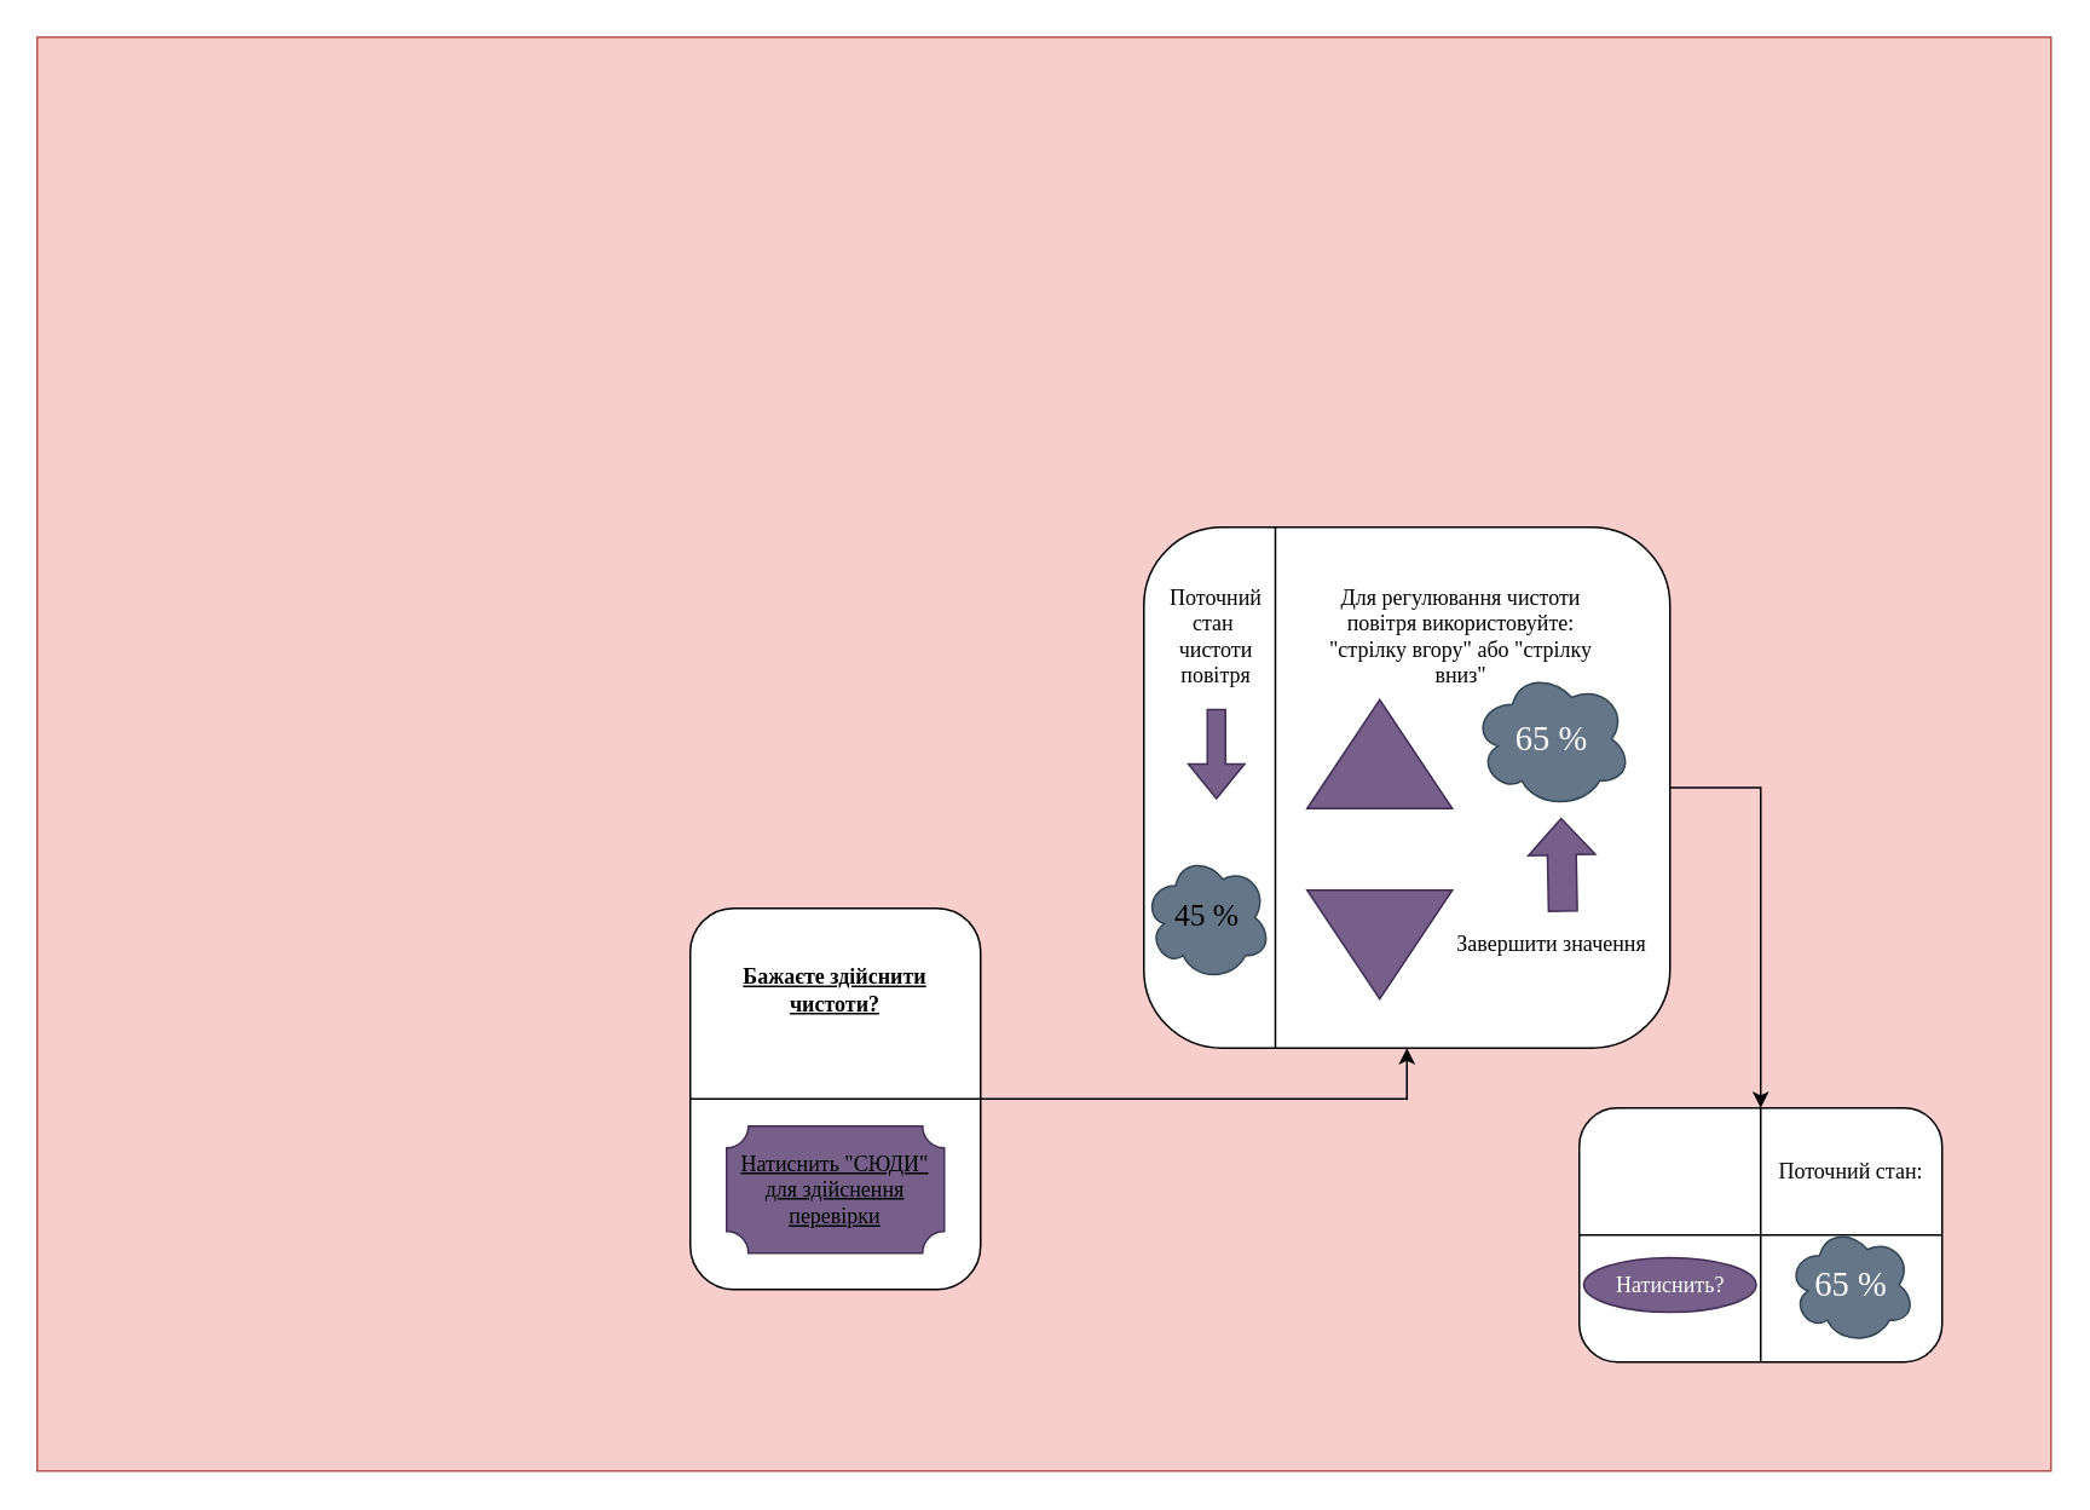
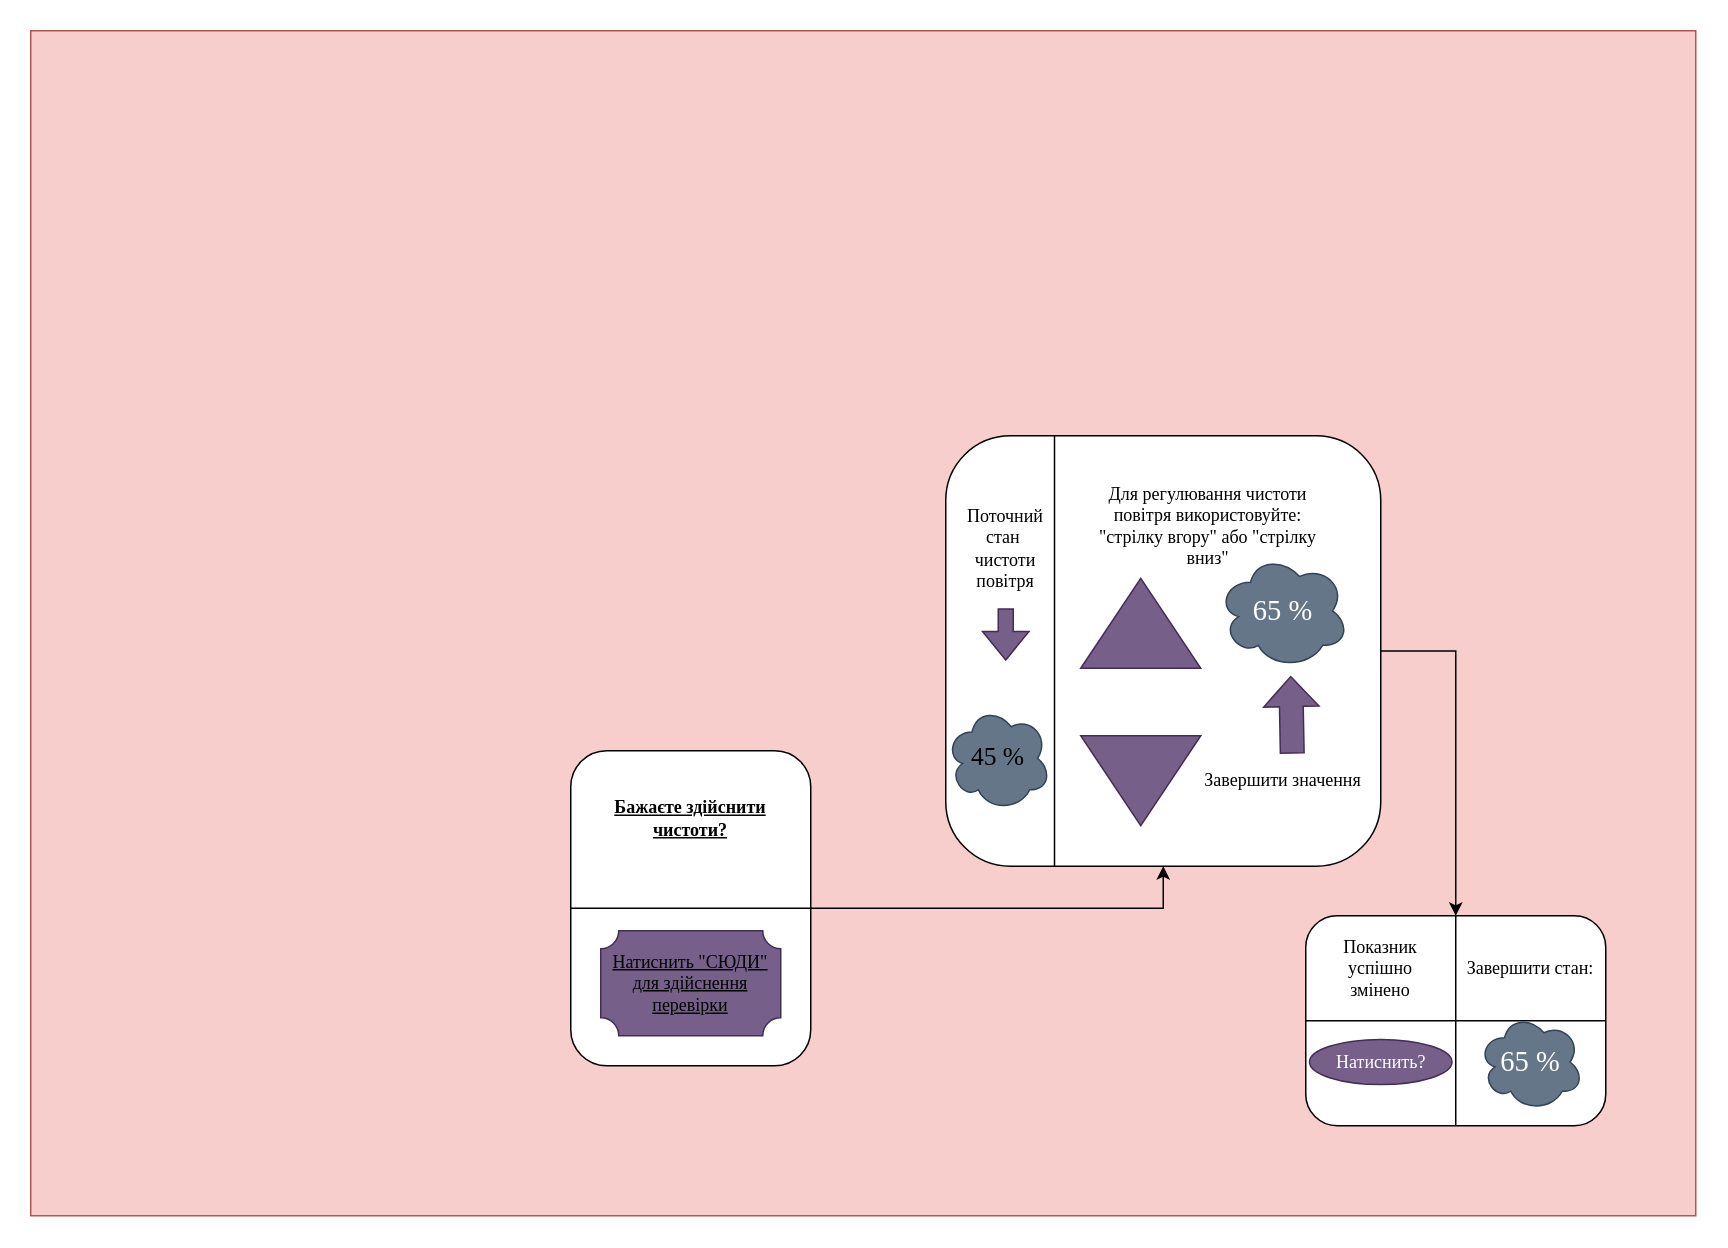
  <mxCell id="0" />
  <mxCell id="1" parent="0" />
  <mxCell id="2" value="" style="rounded=0;whiteSpace=wrap;html=1;fillColor=#f8cecc;strokeColor=#b85450;" parent="1" vertex="1"><mxGeometry x="20" y="20" width="1110" height="790" as="geometry" /></mxCell>
  <mxCell id="3" style="edgeStyle=orthogonalEdgeStyle;rounded=0;orthogonalLoop=1;jettySize=auto;html=1;exitX=1;exitY=0.5;exitDx=0;exitDy=0;entryX=0.5;entryY=1;entryDx=0;entryDy=0;" edge="1" parent="1" source="4" target="10"><mxGeometry relative="1" as="geometry" /></mxCell>
  <mxCell id="4" value="" style="rounded=1;whiteSpace=wrap;html=1;" vertex="1" parent="1"><mxGeometry x="380" y="500" width="160" height="210" as="geometry" /></mxCell>
  <mxCell id="5" value="" style="endArrow=none;html=1;rounded=0;entryX=1;entryY=0.5;entryDx=0;entryDy=0;exitX=0;exitY=0.5;exitDx=0;exitDy=0;" edge="1" parent="1" source="4" target="4"><mxGeometry width="50" height="50" relative="1" as="geometry"><mxPoint x="180" y="560" as="sourcePoint" /><mxPoint x="230" y="510" as="targetPoint" /></mxGeometry></mxCell>
  <mxCell id="6" value="&lt;b&gt;&lt;u&gt;&lt;font face=&quot;Georgia&quot;&gt;Бажаєте здійснити чистоти?&lt;/font&gt;&lt;/u&gt;&lt;/b&gt;" style="text;html=1;strokeColor=none;fillColor=none;align=center;verticalAlign=middle;whiteSpace=wrap;rounded=0;" vertex="1" parent="1"><mxGeometry x="390" y="500" width="140" height="90" as="geometry" /></mxCell>
  <mxCell id="7" value="" style="verticalLabelPosition=bottom;verticalAlign=top;html=1;shape=mxgraph.basic.plaque;dx=6;whiteSpace=wrap;fillColor=#76608a;strokeColor=#432D57;fontColor=#ffffff;" vertex="1" parent="1"><mxGeometry x="400" y="620" width="120" height="70" as="geometry" /></mxCell>
  <mxCell id="8" value="&lt;u style=&quot;border-color: var(--border-color);&quot;&gt;&lt;font face=&quot;Georgia&quot;&gt;Натиснить &quot;СЮДИ&quot; для здійснення перевірки&lt;/font&gt;&lt;/u&gt;" style="text;html=1;strokeColor=none;fillColor=none;align=center;verticalAlign=middle;whiteSpace=wrap;rounded=0;" vertex="1" parent="1"><mxGeometry x="400" y="635" width="120" height="40" as="geometry" /></mxCell>
  <mxCell id="9" style="edgeStyle=orthogonalEdgeStyle;rounded=0;orthogonalLoop=1;jettySize=auto;html=1;exitX=1;exitY=0.5;exitDx=0;exitDy=0;" edge="1" parent="1" source="10" target="22"><mxGeometry relative="1" as="geometry" /></mxCell>
  <mxCell id="10" value="" style="rounded=1;whiteSpace=wrap;html=1;" vertex="1" parent="1"><mxGeometry x="630" y="290" width="290" height="287" as="geometry" /></mxCell>
  <mxCell id="11" value="" style="endArrow=none;html=1;rounded=0;entryX=0.25;entryY=0;entryDx=0;entryDy=0;exitX=0.25;exitY=1;exitDx=0;exitDy=0;" edge="1" parent="1" source="10" target="10"><mxGeometry width="50" height="50" relative="1" as="geometry"><mxPoint x="650" y="480" as="sourcePoint" /><mxPoint x="700" y="430" as="targetPoint" /></mxGeometry></mxCell>
- <mxCell id="12" value="&lt;font face=&quot;Georgia&quot;&gt;Поточний&lt;br&gt;стан&amp;nbsp;&lt;br&gt;чистоти&lt;br&gt;повітря&lt;/font&gt;" style="text;html=1;strokeColor=none;fillColor=none;align=center;verticalAlign=middle;whiteSpace=wrap;rounded=0;" vertex="1" parent="1"><mxGeometry x="640" y="310" width="60" height="80" as="geometry" /></mxCell>
+ <mxCell id="12" value="&lt;font face=&quot;Georgia&quot;&gt;Поточний&lt;br&gt;стан&amp;nbsp;&lt;br&gt;чистоти&lt;br&gt;повітря&lt;/font&gt;" style="text;html=1;strokeColor=none;fillColor=none;align=center;verticalAlign=middle;whiteSpace=wrap;rounded=0;" vertex="1" parent="1"><mxGeometry x="640" y="325" width="60" height="80" as="geometry" /></mxCell>
  <mxCell id="13" value="" style="shape=flexArrow;endArrow=classic;html=1;rounded=0;exitX=0.5;exitY=1;exitDx=0;exitDy=0;fillColor=#76608a;strokeColor=#432D57;" edge="1" parent="1" source="12"><mxGeometry width="50" height="50" relative="1" as="geometry"><mxPoint x="660" y="439.996" as="sourcePoint" /><mxPoint x="670" y="440" as="targetPoint" /></mxGeometry></mxCell>
  <mxCell id="14" value="" style="ellipse;shape=cloud;whiteSpace=wrap;html=1;fillColor=#647687;fontColor=#ffffff;strokeColor=#314354;" vertex="1" parent="1"><mxGeometry x="630" y="470" width="70" height="70" as="geometry" /></mxCell>
  <mxCell id="15" value="&lt;font face=&quot;Georgia&quot; style=&quot;font-size: 17px;&quot;&gt;45 %&lt;/font&gt;" style="text;html=1;strokeColor=none;fillColor=none;align=center;verticalAlign=middle;whiteSpace=wrap;rounded=0;" vertex="1" parent="1"><mxGeometry x="635" y="490" width="60" height="30" as="geometry" /></mxCell>
  <mxCell id="16" value="&lt;font face=&quot;Georgia&quot;&gt;Для регулювання чистоти повітря використовуйте: &quot;стрілку вгору&quot; або &quot;стрілку вниз&quot;&lt;/font&gt;" style="text;html=1;strokeColor=none;fillColor=none;align=center;verticalAlign=middle;whiteSpace=wrap;rounded=0;" vertex="1" parent="1"><mxGeometry x="720" y="295" width="170" height="110" as="geometry" /></mxCell>
  <mxCell id="17" value="" style="triangle;whiteSpace=wrap;html=1;rotation=90;fillColor=#76608a;fontColor=#ffffff;strokeColor=#432D57;" vertex="1" parent="1"><mxGeometry x="730" y="480" width="60" height="80" as="geometry" /></mxCell>
  <mxCell id="18" value="" style="triangle;whiteSpace=wrap;html=1;direction=south;rotation=-180;fillColor=#76608a;fontColor=#ffffff;strokeColor=#432D57;" vertex="1" parent="1"><mxGeometry x="720" y="385" width="80" height="60" as="geometry" /></mxCell>
  <mxCell id="19" value="&lt;font face=&quot;Georgia&quot;&gt;Завершити значення&lt;/font&gt;" style="text;html=1;strokeColor=none;fillColor=none;align=center;verticalAlign=middle;whiteSpace=wrap;rounded=0;" vertex="1" parent="1"><mxGeometry x="800" y="500" width="110" height="40" as="geometry" /></mxCell>
  <mxCell id="20" value="&lt;font face=&quot;Georgia&quot; style=&quot;font-size: 19px;&quot;&gt;65 %&lt;/font&gt;" style="ellipse;shape=cloud;whiteSpace=wrap;html=1;fillColor=#647687;fontColor=#ffffff;strokeColor=#314354;" vertex="1" parent="1"><mxGeometry x="811.25" y="368.5" width="87.5" height="76.5" as="geometry" /></mxCell>
  <mxCell id="21" value="" style="shape=flexArrow;endArrow=classic;html=1;rounded=0;fillColor=#76608a;strokeColor=#432D57;width=15.833;endSize=6.35;" edge="1" parent="1"><mxGeometry width="50" height="50" relative="1" as="geometry"><mxPoint x="861" y="502" as="sourcePoint" /><mxPoint x="860" y="450" as="targetPoint" /></mxGeometry></mxCell>
  <mxCell id="22" value="" style="rounded=1;whiteSpace=wrap;html=1;" vertex="1" parent="1"><mxGeometry x="870" y="610" width="200" height="140" as="geometry" /></mxCell>
  <mxCell id="23" value="" style="endArrow=none;html=1;rounded=0;exitX=0.5;exitY=1;exitDx=0;exitDy=0;entryX=0.5;entryY=0;entryDx=0;entryDy=0;" edge="1" parent="1" source="22" target="22"><mxGeometry width="50" height="50" relative="1" as="geometry"><mxPoint x="790" y="650" as="sourcePoint" /><mxPoint x="840" y="600" as="targetPoint" /></mxGeometry></mxCell>
- <mxCell id="25" value="&lt;font face=&quot;Georgia&quot;&gt;Поточний стан:&lt;/font&gt;" style="text;html=1;strokeColor=none;fillColor=none;align=center;verticalAlign=middle;whiteSpace=wrap;rounded=0;" vertex="1" parent="1"><mxGeometry x="970" y="620" width="100" height="50" as="geometry" /></mxCell>
+ <mxCell id="24" value="&lt;font face=&quot;Georgia&quot;&gt;Показник успішно змінено&lt;/font&gt;" style="text;html=1;strokeColor=none;fillColor=none;align=center;verticalAlign=middle;whiteSpace=wrap;rounded=0;" vertex="1" parent="1"><mxGeometry x="890" y="615" width="60" height="60" as="geometry" /></mxCell>
+ <mxCell id="25" value="&lt;font face=&quot;Georgia&quot;&gt;Завершити стан:&lt;/font&gt;" style="text;html=1;strokeColor=none;fillColor=none;align=center;verticalAlign=middle;whiteSpace=wrap;rounded=0;" vertex="1" parent="1"><mxGeometry x="970" y="620" width="100" height="50" as="geometry" /></mxCell>
  <mxCell id="26" value="" style="endArrow=none;html=1;rounded=0;entryX=1;entryY=0.5;entryDx=0;entryDy=0;" edge="1" parent="1" target="22"><mxGeometry width="50" height="50" relative="1" as="geometry"><mxPoint x="970" y="680" as="sourcePoint" /><mxPoint x="840" y="600" as="targetPoint" /></mxGeometry></mxCell>
  <mxCell id="27" value="&lt;font face=&quot;Georgia&quot; style=&quot;font-size: 19px;&quot;&gt;65 %&lt;/font&gt;" style="ellipse;shape=cloud;whiteSpace=wrap;html=1;fillColor=#647687;fontColor=#ffffff;strokeColor=#314354;" vertex="1" parent="1"><mxGeometry x="985" y="675" width="70" height="65" as="geometry" /></mxCell>
  <mxCell id="28" value="" style="endArrow=none;html=1;rounded=0;exitX=0;exitY=0.5;exitDx=0;exitDy=0;" edge="1" parent="1" source="22"><mxGeometry width="50" height="50" relative="1" as="geometry"><mxPoint x="790" y="690" as="sourcePoint" /><mxPoint x="970" y="680" as="targetPoint" /></mxGeometry></mxCell>
  <mxCell id="29" value="&lt;font face=&quot;Georgia&quot;&gt;Натиснить?&lt;/font&gt;" style="ellipse;whiteSpace=wrap;html=1;fillColor=#76608a;fontColor=#ffffff;strokeColor=#432D57;" vertex="1" parent="1"><mxGeometry x="872.5" y="692.5" width="95" height="30" as="geometry" /></mxCell>
